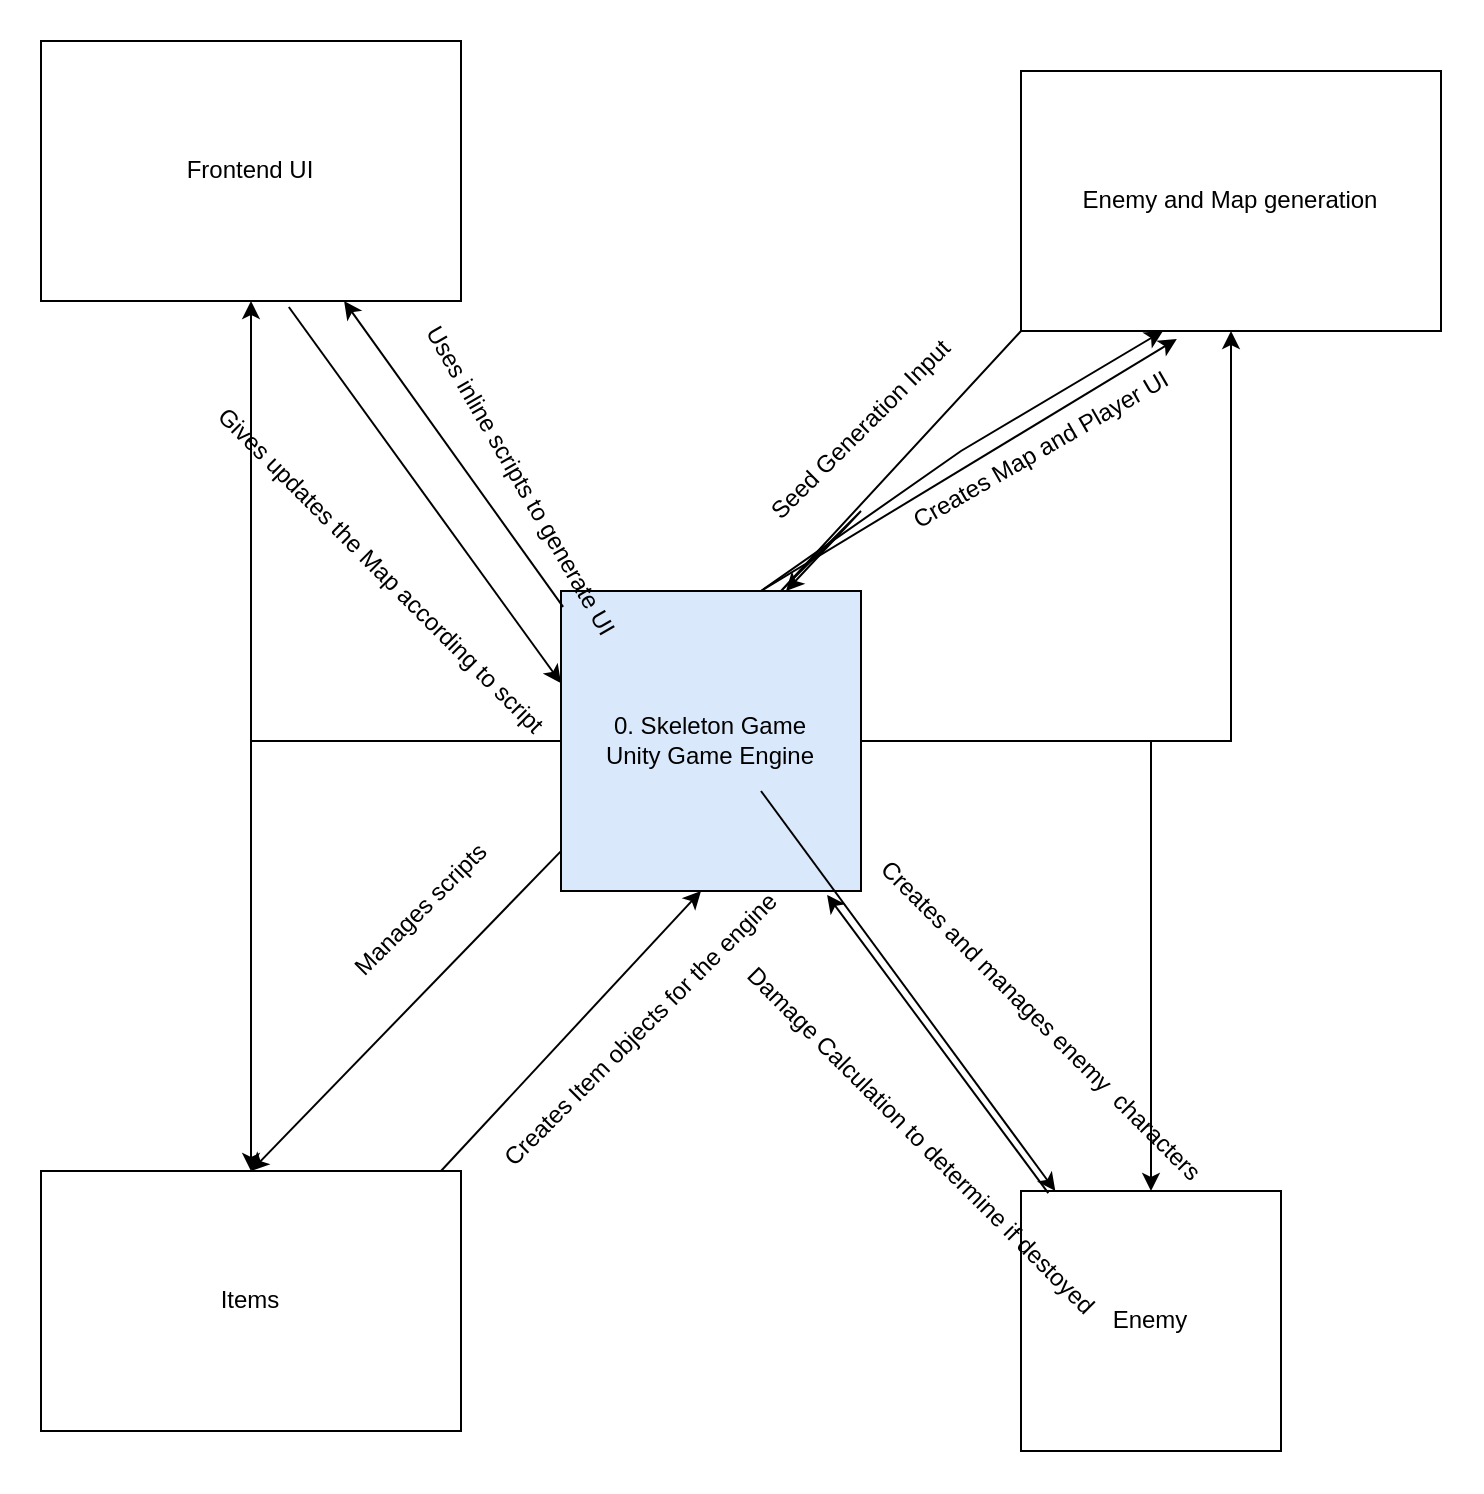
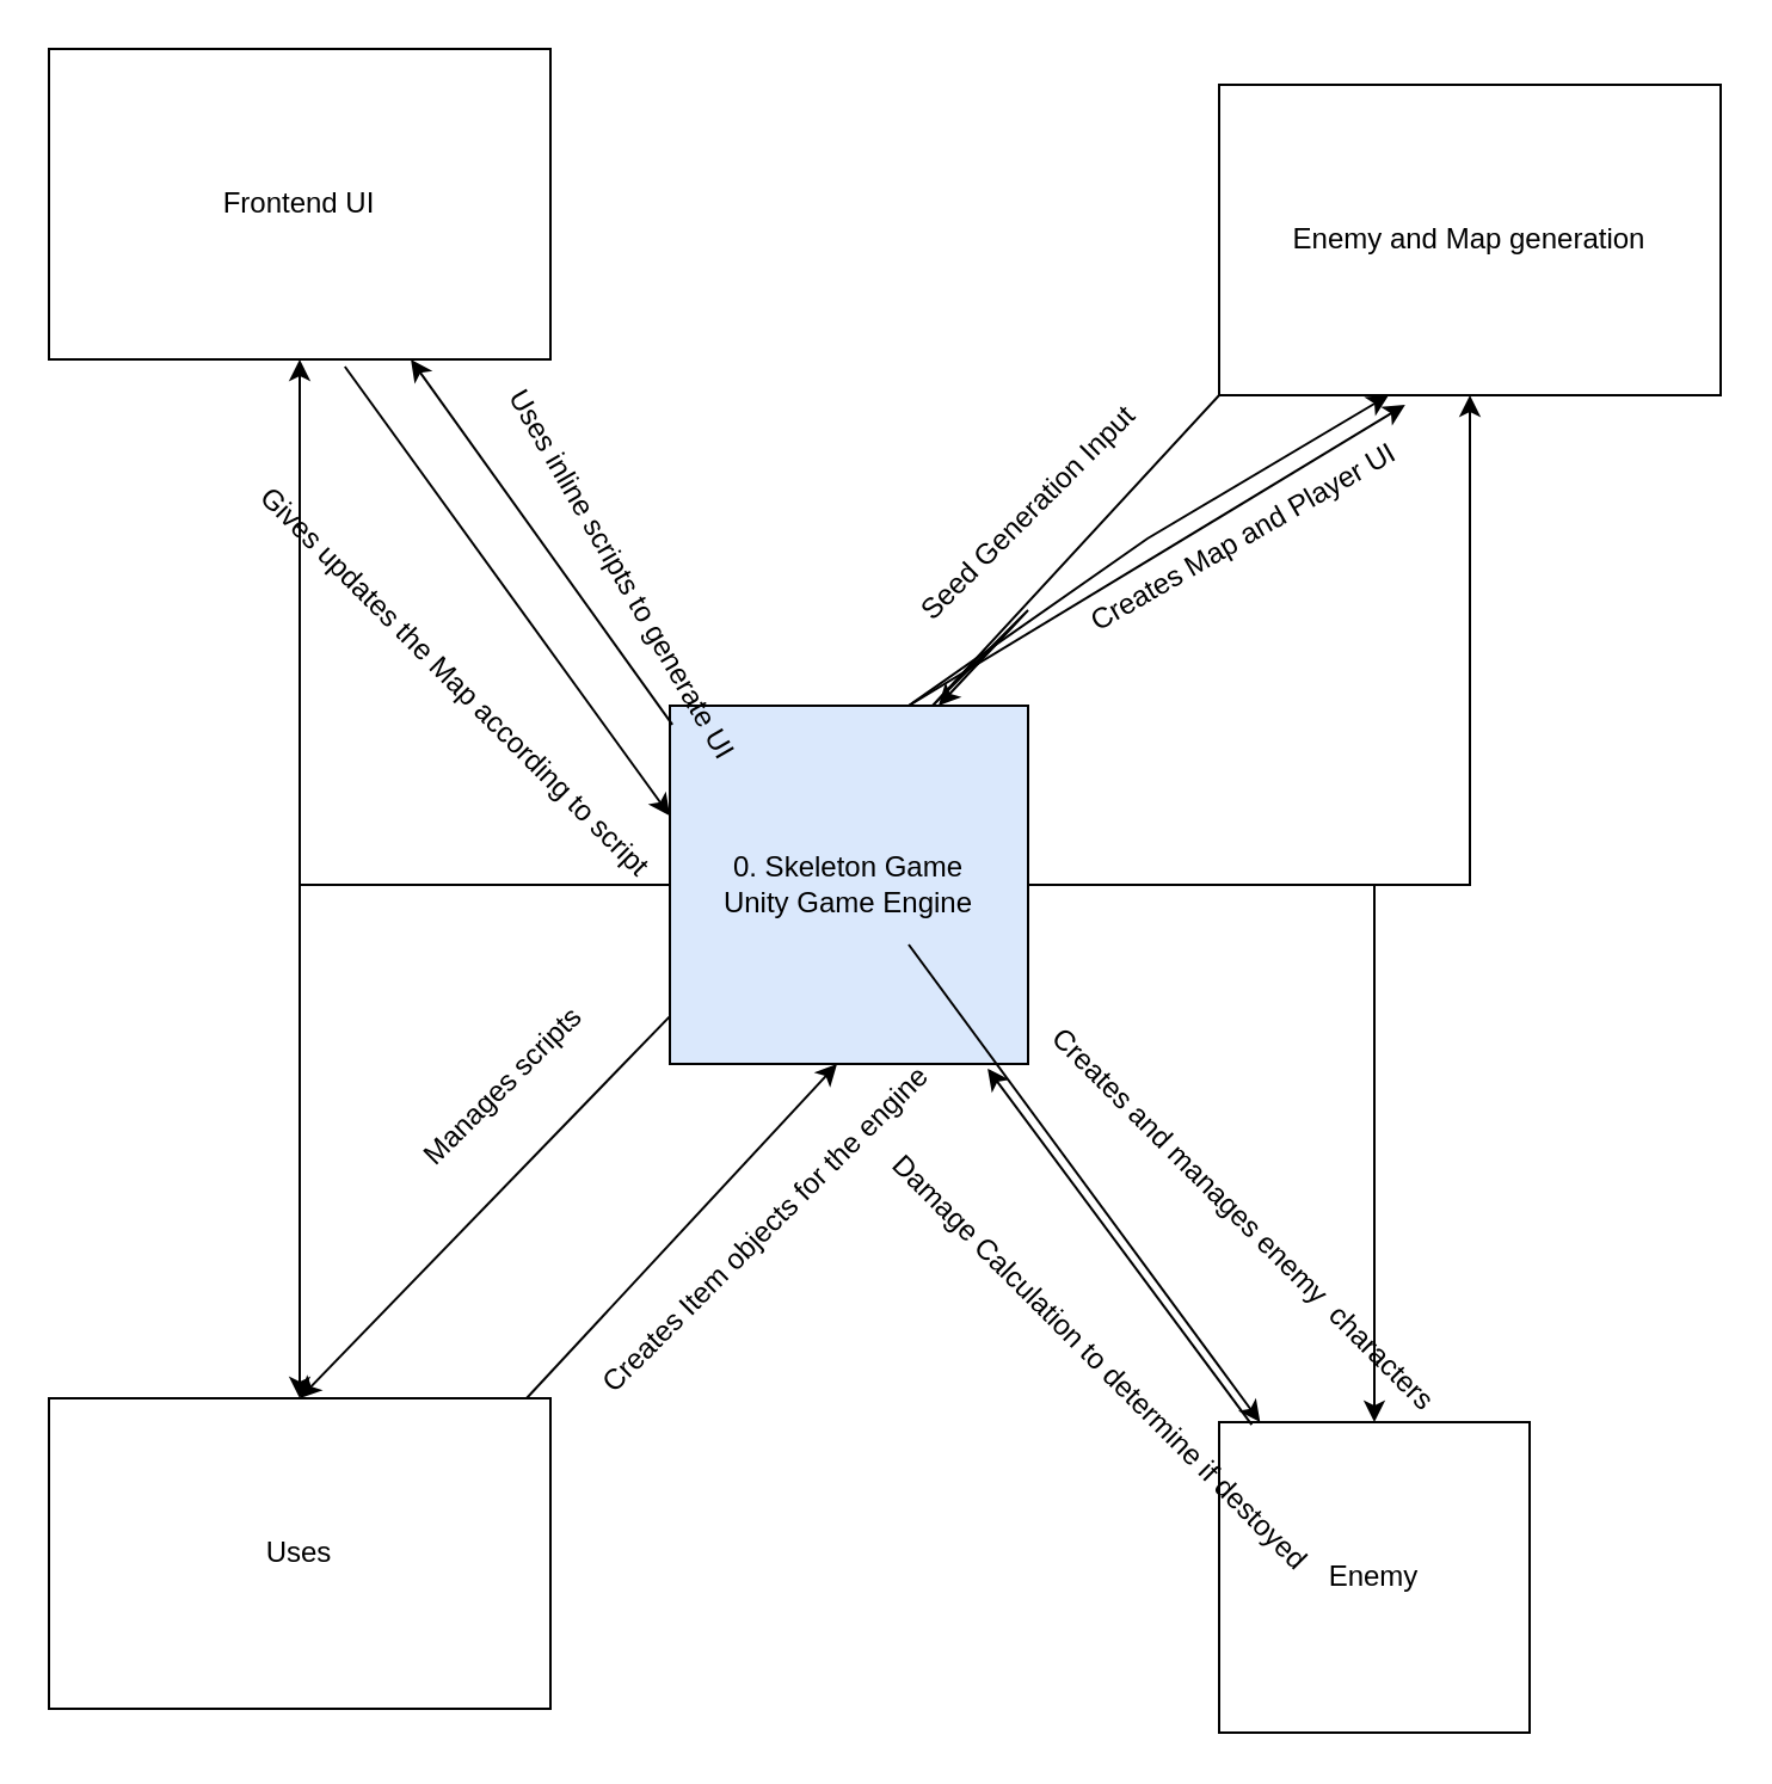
  <mxCell id="0" />
  <mxCell id="1" parent="0" />
  <mxCell id="2" style="edgeStyle=orthogonalEdgeStyle;rounded=0;orthogonalLoop=1;jettySize=auto;html=1;" edge="1" parent="1" source="6" target="7"><mxGeometry relative="1" as="geometry" /></mxCell>
  <mxCell id="3" style="edgeStyle=orthogonalEdgeStyle;rounded=0;orthogonalLoop=1;jettySize=auto;html=1;" edge="1" parent="1" source="6" target="8"><mxGeometry relative="1" as="geometry" /></mxCell>
  <mxCell id="4" style="edgeStyle=orthogonalEdgeStyle;rounded=0;orthogonalLoop=1;jettySize=auto;html=1;" edge="1" parent="1" source="6" target="9"><mxGeometry relative="1" as="geometry" /></mxCell>
  <mxCell id="5" style="edgeStyle=orthogonalEdgeStyle;rounded=0;orthogonalLoop=1;jettySize=auto;html=1;" edge="1" parent="1" source="6" target="10"><mxGeometry relative="1" as="geometry" /></mxCell>
  <mxCell id="6" value="0. Skeleton Game&lt;br&gt;Unity Game Engine" style="whiteSpace=wrap;html=1;aspect=fixed;fillColor=#dae8fc;" vertex="1" parent="1"><mxGeometry x="280" y="295" width="150" height="150" as="geometry" /></mxCell>
  <mxCell id="7" value="Frontend UI" style="rounded=0;whiteSpace=wrap;html=1;" vertex="1" parent="1"><mxGeometry x="20" y="20" width="210" height="130" as="geometry" /></mxCell>
  <mxCell id="8" value="Enemy and Map generation" style="rounded=0;whiteSpace=wrap;html=1;" vertex="1" parent="1"><mxGeometry x="510" y="35" width="210" height="130" as="geometry" /></mxCell>
- <mxCell id="9" value="Items" style="rounded=0;whiteSpace=wrap;html=1;" vertex="1" parent="1"><mxGeometry x="20" y="585" width="210" height="130" as="geometry" /></mxCell>
+ <mxCell id="9" value="Uses" style="rounded=0;whiteSpace=wrap;html=1;" vertex="1" parent="1"><mxGeometry x="20" y="585" width="210" height="130" as="geometry" /></mxCell>
  <mxCell id="10" value="Enemy" style="rounded=0;whiteSpace=wrap;html=1;" vertex="1" parent="1"><mxGeometry x="510" y="595" width="130" height="130" as="geometry" /></mxCell>
  <mxCell id="11" value="" style="endArrow=classic;html=1;rounded=0;exitX=0;exitY=1;exitDx=0;exitDy=0;entryX=0.75;entryY=0;entryDx=0;entryDy=0;" edge="1" parent="1" source="8" target="6"><mxGeometry width="50" height="50" relative="1" as="geometry"><mxPoint x="450" y="215" as="sourcePoint" /><mxPoint x="410" y="255" as="targetPoint" /><Array as="points"><mxPoint x="390" y="295" /><mxPoint x="430" y="255" /></Array></mxGeometry></mxCell>
  <mxCell id="12" value="Seed Generation Input" style="text;html=1;align=center;verticalAlign=middle;resizable=0;points=[];autosize=1;strokeColor=none;fillColor=none;rotation=-45;" vertex="1" parent="1"><mxGeometry x="360" y="200" width="140" height="30" as="geometry" /></mxCell>
  <mxCell id="13" value="" style="endArrow=classic;html=1;rounded=0;entryX=0.371;entryY=1.031;entryDx=0;entryDy=0;entryPerimeter=0;" edge="1" parent="1" target="8"><mxGeometry width="50" height="50" relative="1" as="geometry"><mxPoint x="380" y="295" as="sourcePoint" /><mxPoint x="430" y="245" as="targetPoint" /></mxGeometry></mxCell>
  <mxCell id="14" value="" style="endArrow=classic;html=1;rounded=0;entryX=0.338;entryY=1;entryDx=0;entryDy=0;entryPerimeter=0;" edge="1" parent="1" target="8"><mxGeometry width="50" height="50" relative="1" as="geometry"><mxPoint x="380" y="295" as="sourcePoint" /><mxPoint x="430" y="245" as="targetPoint" /><Array as="points"><mxPoint x="480" y="225" /></Array></mxGeometry></mxCell>
  <mxCell id="15" value="Creates Map and Player UI" style="text;html=1;align=center;verticalAlign=middle;resizable=0;points=[];autosize=1;strokeColor=none;fillColor=none;rotation=-30;" vertex="1" parent="1"><mxGeometry x="435" y="210" width="170" height="30" as="geometry" /></mxCell>
  <mxCell id="16" value="" style="endArrow=classic;html=1;rounded=0;" edge="1" parent="1"><mxGeometry width="50" height="50" relative="1" as="geometry"><mxPoint x="220" y="585" as="sourcePoint" /><mxPoint x="350" y="445" as="targetPoint" /><Array as="points" /></mxGeometry></mxCell>
  <mxCell id="17" value="Creates Item objects for the engine" style="text;html=1;align=center;verticalAlign=middle;resizable=0;points=[];autosize=1;strokeColor=none;fillColor=none;rotation=-45;" vertex="1" parent="1"><mxGeometry x="215" y="500" width="210" height="30" as="geometry" /></mxCell>
  <mxCell id="18" value="" style="endArrow=classic;html=1;rounded=0;entryX=0.5;entryY=0;entryDx=0;entryDy=0;exitX=0;exitY=0.867;exitDx=0;exitDy=0;exitPerimeter=0;" edge="1" parent="1" source="6" target="9"><mxGeometry width="50" height="50" relative="1" as="geometry"><mxPoint x="140" y="565" as="sourcePoint" /><mxPoint x="270" y="425" as="targetPoint" /></mxGeometry></mxCell>
  <mxCell id="19" value="Manages scripts" style="text;html=1;align=center;verticalAlign=middle;resizable=0;points=[];autosize=1;strokeColor=none;fillColor=none;rotation=-45;" vertex="1" parent="1"><mxGeometry x="155" y="440" width="110" height="30" as="geometry" /></mxCell>
  <mxCell id="20" value="" style="endArrow=classic;html=1;rounded=0;exitX=0.007;exitY=0.053;exitDx=0;exitDy=0;exitPerimeter=0;" edge="1" parent="1" source="6" target="7"><mxGeometry width="50" height="50" relative="1" as="geometry"><mxPoint x="380" y="295" as="sourcePoint" /><mxPoint x="430" y="245" as="targetPoint" /></mxGeometry></mxCell>
  <mxCell id="21" value="Uses inline scripts to generate UI" style="text;html=1;align=center;verticalAlign=middle;resizable=0;points=[];autosize=1;strokeColor=none;fillColor=none;rotation=60;" vertex="1" parent="1"><mxGeometry x="160" y="225" width="200" height="30" as="geometry" /></mxCell>
  <mxCell id="22" value="" style="endArrow=classic;html=1;rounded=0;exitX=0.59;exitY=1.023;exitDx=0;exitDy=0;exitPerimeter=0;entryX=0;entryY=0.307;entryDx=0;entryDy=0;entryPerimeter=0;" edge="1" parent="1" source="7" target="6"><mxGeometry width="50" height="50" relative="1" as="geometry"><mxPoint x="380" y="295" as="sourcePoint" /><mxPoint x="430" y="245" as="targetPoint" /></mxGeometry></mxCell>
  <mxCell id="23" value="Gives updates the Map according to script" style="text;html=1;align=center;verticalAlign=middle;resizable=0;points=[];autosize=1;strokeColor=none;fillColor=none;rotation=45;" vertex="1" parent="1"><mxGeometry x="65" y="270" width="250" height="30" as="geometry" /></mxCell>
  <mxCell id="24" value="" style="endArrow=classic;html=1;rounded=0;" edge="1" parent="1" target="10"><mxGeometry width="50" height="50" relative="1" as="geometry"><mxPoint x="380" y="395" as="sourcePoint" /><mxPoint x="430" y="345" as="targetPoint" /></mxGeometry></mxCell>
  <mxCell id="25" value="Damage Calculation to determine if destoyed&lt;br&gt;" style="text;html=1;align=center;verticalAlign=middle;resizable=0;points=[];autosize=1;strokeColor=none;fillColor=none;rotation=45;" vertex="1" parent="1"><mxGeometry x="330" y="555" width="260" height="30" as="geometry" /></mxCell>
  <mxCell id="26" value="" style="endArrow=classic;html=1;rounded=0;entryX=0.887;entryY=1.013;entryDx=0;entryDy=0;entryPerimeter=0;exitX=0.105;exitY=0.008;exitDx=0;exitDy=0;exitPerimeter=0;" edge="1" parent="1" source="10" target="6"><mxGeometry width="50" height="50" relative="1" as="geometry"><mxPoint x="380" y="385" as="sourcePoint" /><mxPoint x="430" y="335" as="targetPoint" /></mxGeometry></mxCell>
  <mxCell id="27" value="Creates and manages enemy&amp;nbsp; characters" style="text;html=1;align=center;verticalAlign=middle;resizable=0;points=[];autosize=1;strokeColor=none;fillColor=none;rotation=45;" vertex="1" parent="1"><mxGeometry x="400" y="495" width="240" height="30" as="geometry" /></mxCell>
